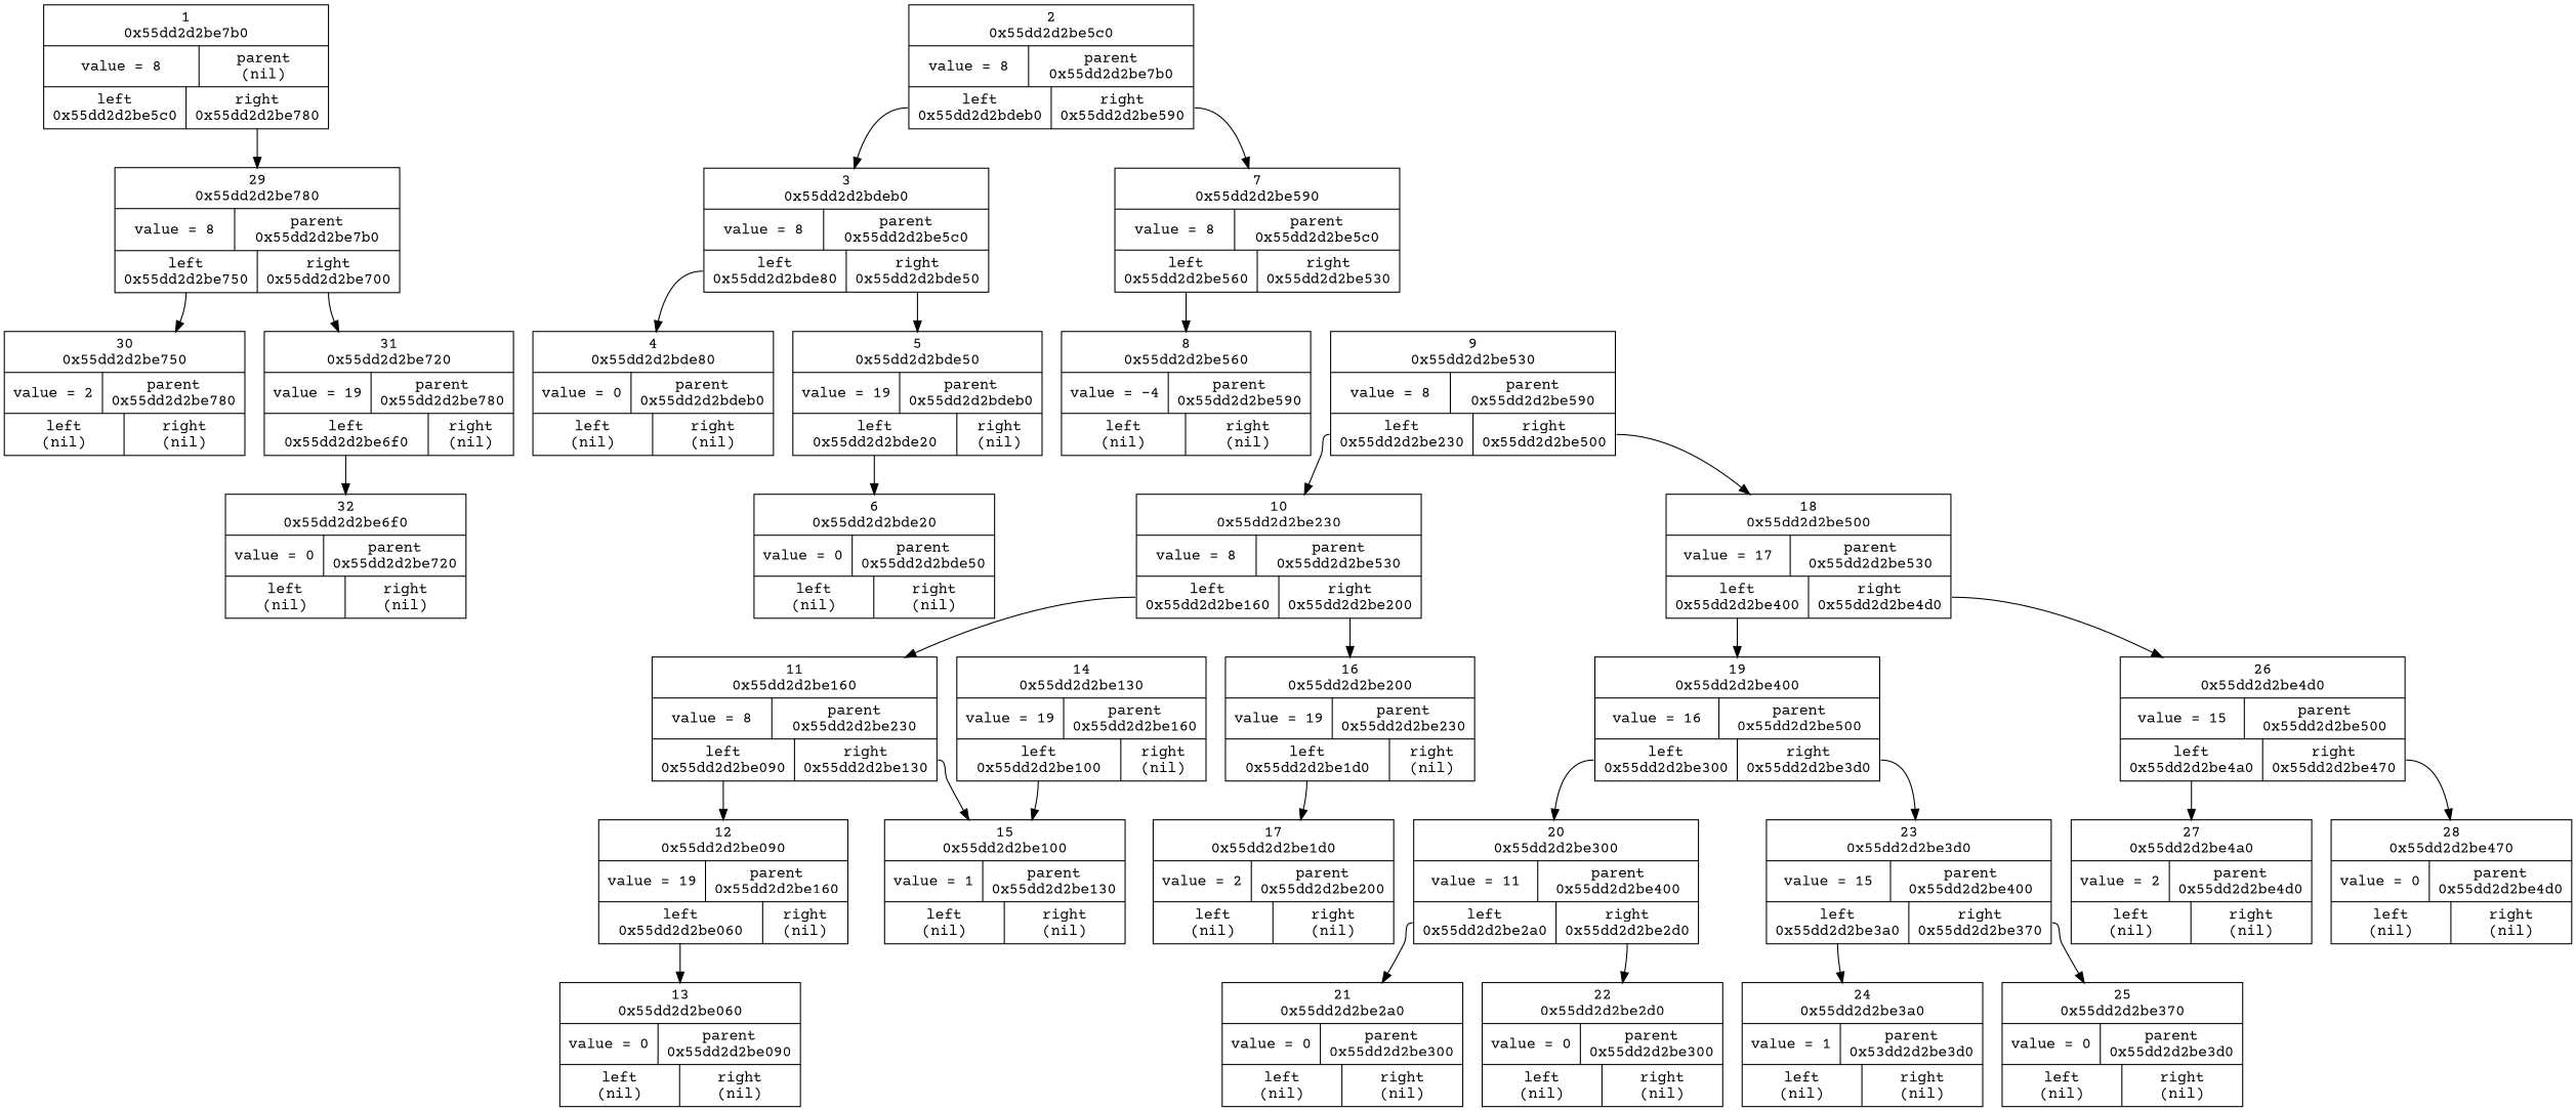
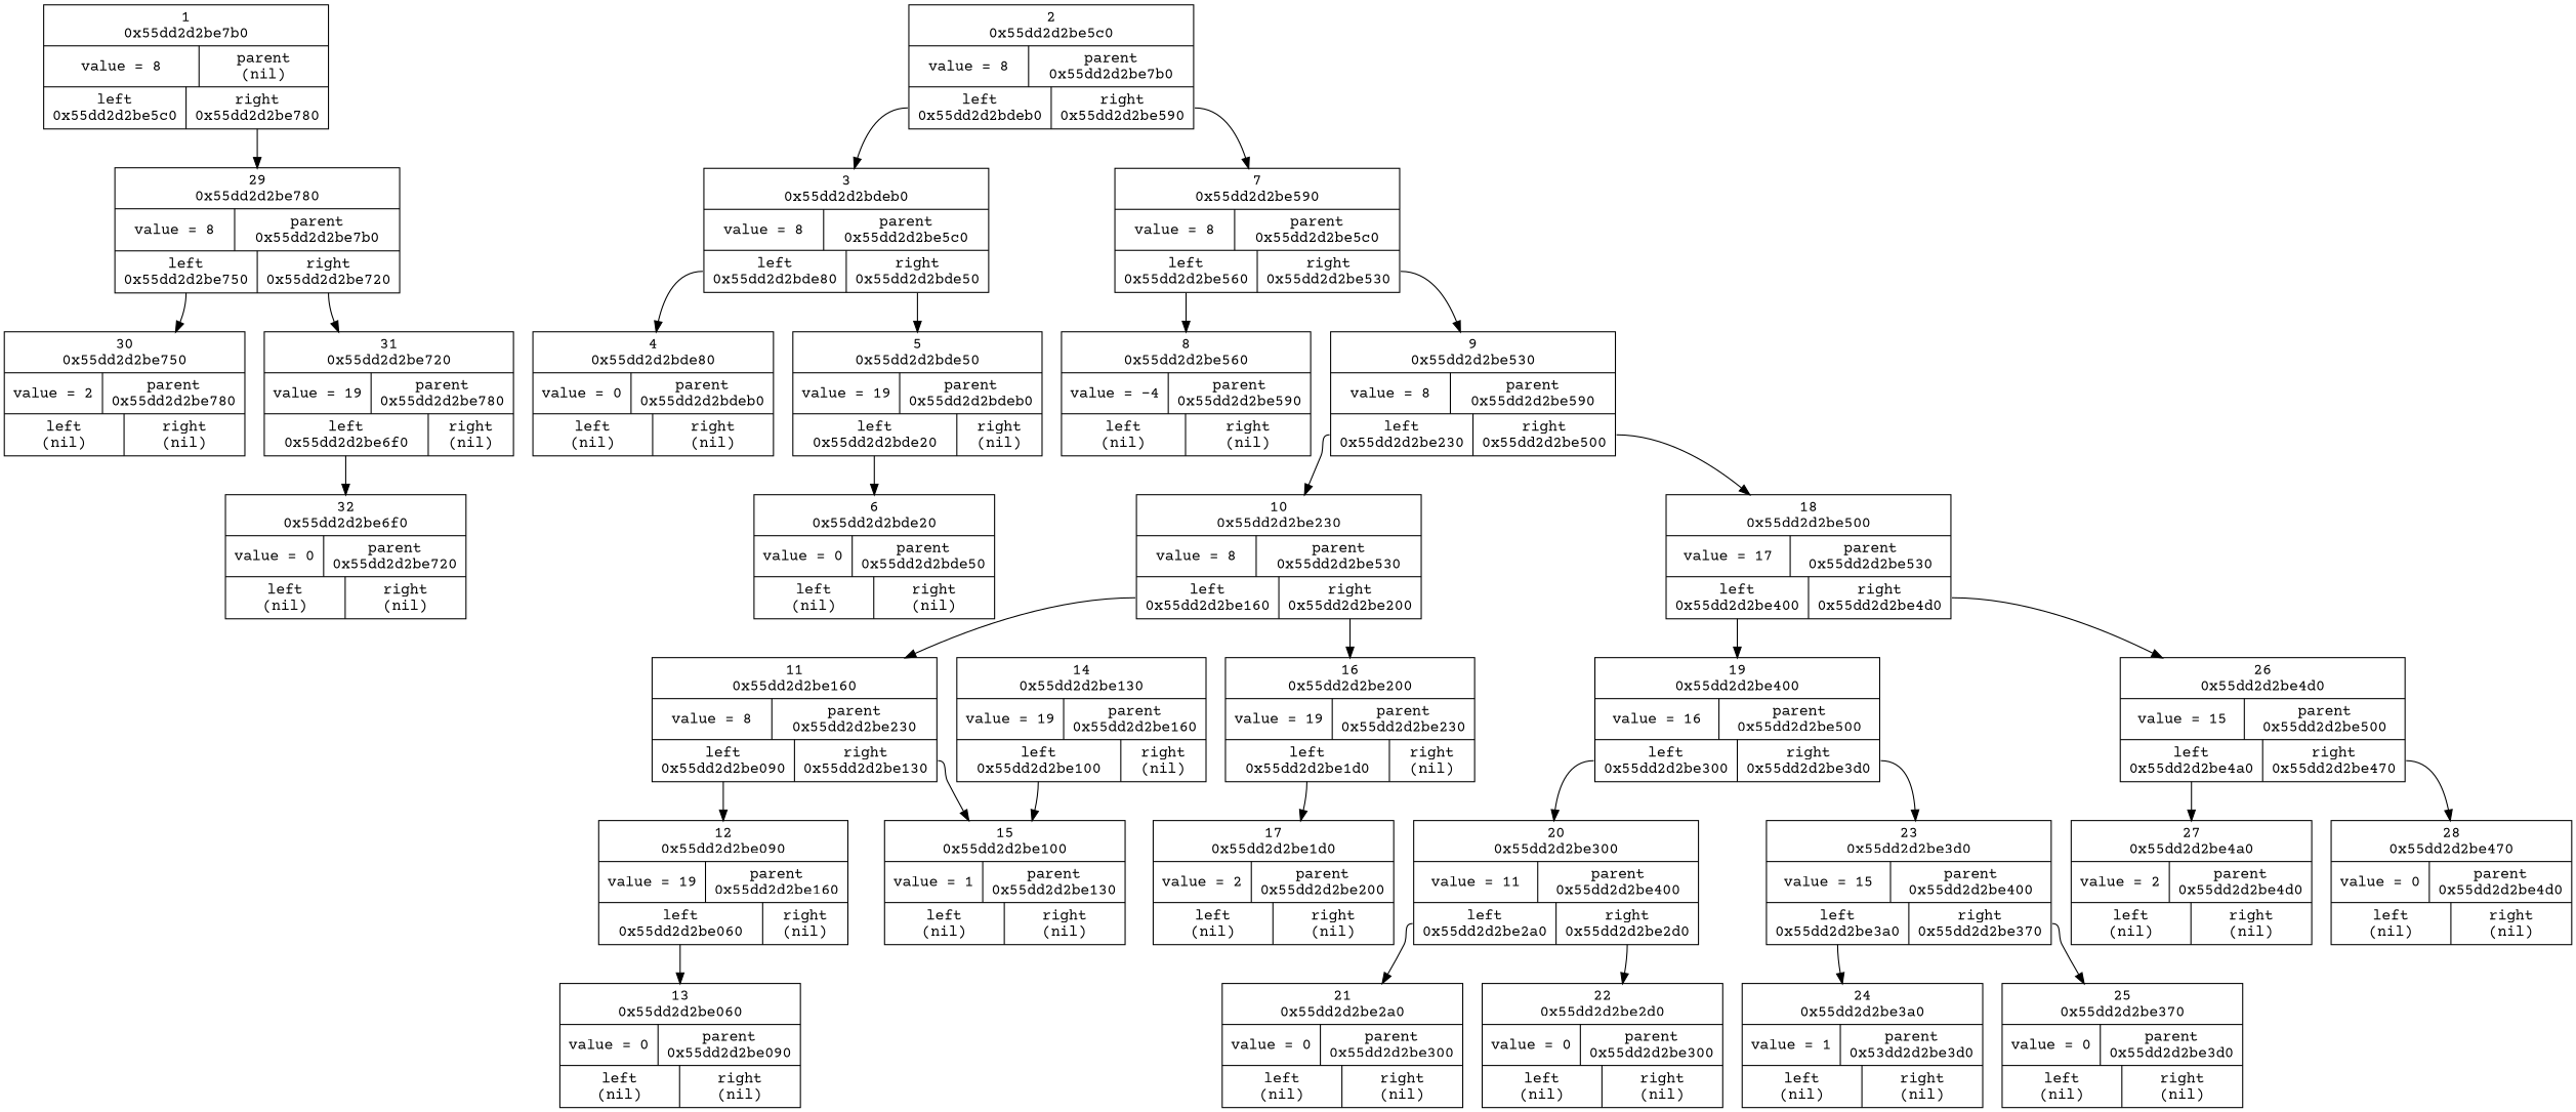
  digraph {
    fontname="Courier Prime"
    rankdir=TB
    node [color=black fontname="Courier Prime" shape=record]
    edge [color=black fontname="Courier Prime" tailport=left]
    n1 [label="{ <pointer> 1\n0x55dd2d2be7b0|  { value = 8\n  | <parent> parent\n(nil) } | { <left> left\n0x55dd2d2be5c0 | <right> right\n0x55dd2d2be780 } }"]
    n2 [label="{ <pointer> 2\n0x55dd2d2be5c0|  { value = 8\n  | <parent> parent\n0x55dd2d2be7b0 } | { <left> left\n0x55dd2d2bdeb0 | <right> right\n0x55dd2d2be590 } }"]
    n3 [label="{ <pointer> 3\n0x55dd2d2bdeb0|  { value = 8\n  | <parent> parent\n0x55dd2d2be5c0 } | { <left> left\n0x55dd2d2bde80 | <right> right\n0x55dd2d2bde50 } }"]
    n4 [label="{ <pointer> 4\n0x55dd2d2bde80|  { value = 0\n  | <parent> parent\n0x55dd2d2bdeb0 } | { <left> left\n(nil) | <right> right\n(nil) } }"]
    n5 [label="{ <pointer> 5\n0x55dd2d2bde50|  { value = 19\n  | <parent> parent\n0x55dd2d2bdeb0 } | { <left> left\n0x55dd2d2bde20 | <right> right\n(nil) } }"]
    n6 [label="{ <pointer> 6\n0x55dd2d2bde20|  { value = 0\n  | <parent> parent\n0x55dd2d2bde50 } | { <left> left\n(nil) | <right> right\n(nil) } }"]
    n7 [label="{ <pointer> 18\n0x55dd2d2be500|  { value = 17\n  | <parent> parent\n0x55dd2d2be530 } | { <left> left\n0x55dd2d2be400 | <right> right\n0x55dd2d2be4d0 } }"]
    n8 [label="{ <pointer> 7\n0x55dd2d2be590|  { value = 8\n  | <parent> parent\n0x55dd2d2be5c0 } | { <left> left\n0x55dd2d2be560 | <right> right\n0x55dd2d2be530 } }"]
    n9 [label="{ <pointer> 8\n0x55dd2d2be560|  { value = -4\n  | <parent> parent\n0x55dd2d2be590 } | { <left> left\n(nil) | <right> right\n(nil) } }"]
    n10 [label="{ <pointer> 9\n0x55dd2d2be530|  { value = 8\n  | <parent> parent\n0x55dd2d2be590 } | { <left> left\n0x55dd2d2be230 | <right> right\n0x55dd2d2be500 } }"]
    n11 [label="{ <pointer> 10\n0x55dd2d2be230|  { value = 8\n  | <parent> parent\n0x55dd2d2be530 } | { <left> left\n0x55dd2d2be160 | <right> right\n0x55dd2d2be200 } }"]
    n12 [label="{ <pointer> 11\n0x55dd2d2be160|  { value = 8\n  | <parent> parent\n0x55dd2d2be230 } | { <left> left\n0x55dd2d2be090 | <right> right\n0x55dd2d2be130 } }"]
    n13 [label="{ <pointer> 20\n0x55dd2d2be300|  { value = 11\n  | <parent> parent\n0x55dd2d2be400 } | { <left> left\n0x55dd2d2be2a0 | <right> right\n0x55dd2d2be2d0 } }"]
    n14 [label="{ <pointer> 12\n0x55dd2d2be090|  { value = 19\n  | <parent> parent\n0x55dd2d2be160 } | { <left> left\n0x55dd2d2be060 | <right> right\n(nil) } }"]
    n15 [label="{ <pointer> 13\n0x55dd2d2be060|  { value = 0\n  | <parent> parent\n0x55dd2d2be090 } | { <left> left\n(nil) | <right> right\n(nil) } }"]
    n16 [label="{ <pointer> 14\n0x55dd2d2be130|  { value = 19\n  | <parent> parent\n0x55dd2d2be160 } | { <left> left\n0x55dd2d2be100 | <right> right\n(nil) } }"]
    n17 [label="{ <pointer> 15\n0x55dd2d2be100|  { value = 1\n  | <parent> parent\n0x55dd2d2be130 } | { <left> left\n(nil) | <right> right\n(nil) } }"]
    n18 [label="{ <pointer> 16\n0x55dd2d2be200|  { value = 19\n  | <parent> parent\n0x55dd2d2be230 } | { <left> left\n0x55dd2d2be1d0 | <right> right\n(nil) } }"]
    n19 [label="{ <pointer> 17\n0x55dd2d2be1d0|  { value = 2\n  | <parent> parent\n0x55dd2d2be200 } | { <left> left\n(nil) | <right> right\n(nil) } }"]
    n20 [label="{ <pointer> 19\n0x55dd2d2be400|  { value = 16\n  | <parent> parent\n0x55dd2d2be500 } | { <left> left\n0x55dd2d2be300 | <right> right\n0x55dd2d2be3d0 } }"]
    n21 [label="{ <pointer> 21\n0x55dd2d2be2a0|  { value = 0\n  | <parent> parent\n0x55dd2d2be300 } | { <left> left\n(nil) | <right> right\n(nil) } }"]
    n22 [label="{ <pointer> 22\n0x55dd2d2be2d0|  { value = 0\n  | <parent> parent\n0x55dd2d2be300 } | { <left> left\n(nil) | <right> right\n(nil) } }"]
    n23 [label="{ <pointer> 23\n0x55dd2d2be3d0|  { value = 15\n  | <parent> parent\n0x55dd2d2be400 } | { <left> left\n0x55dd2d2be3a0 | <right> right\n0x55dd2d2be370 } }"]
    n24 [label="{ <pointer> 24\n0x55dd2d2be3a0|  { value = 1\n  | <parent> parent\n0x53dd2d2be3d0 } | { <left> left\n(nil) | <right> right\n(nil) } }"]
    n25 [label="{ <pointer> 25\n0x55dd2d2be370|  { value = 0\n  | <parent> parent\n0x55dd2d2be3d0 } | { <left> left\n(nil) | <right> right\n(nil) } }"]
    n26 [label="{ <pointer> 26\n0x55dd2d2be4d0|  { value = 15\n  | <parent> parent\n0x55dd2d2be500 } | { <left> left\n0x55dd2d2be4a0 | <right> right\n0x55dd2d2be470 } }"]
    n27 [label="{ <pointer> 27\n0x55dd2d2be4a0|  { value = 2\n  | <parent> parent\n0x55dd2d2be4d0 } | { <left> left\n(nil) | <right> right\n(nil) } }"]
    n28 [label="{ <pointer> 28\n0x55dd2d2be470|  { value = 0\n  | <parent> parent\n0x55dd2d2be4d0 } | { <left> left\n(nil) | <right> right\n(nil) } }"]
-   n29 [label="{ <pointer> 29\n0x55dd2d2be780|  { value = 8\n  | <parent> parent\n0x55dd2d2be7b0 } | { <left> left\n0x55dd2d2be750 | <right> right\n0x55dd2d2be700 } }"]
+   n29 [label="{ <pointer> 29\n0x55dd2d2be780|  { value = 8\n  | <parent> parent\n0x55dd2d2be7b0 } | { <left> left\n0x55dd2d2be750 | <right> right\n0x55dd2d2be720 } }"]
    n30 [label="{ <pointer> 30\n0x55dd2d2be750|  { value = 2\n  | <parent> parent\n0x55dd2d2be780 } | { <left> left\n(nil) | <right> right\n(nil) } }"]
    n31 [label="{ <pointer> 31\n0x55dd2d2be720|  { value = 19\n  | <parent> parent\n0x55dd2d2be780 } | { <left> left\n0x55dd2d2be6f0 | <right> right\n(nil) } }"]
    n32 [label="{ <pointer> 32\n0x55dd2d2be6f0|  { value = 0\n  | <parent> parent\n0x55dd2d2be720 } | { <left> left\n(nil) | <right> right\n(nil) } }"]
    subgraph sub_1 {
      randir=HR
      n1
    }
    subgraph sub_2 {
      randir=HR
      n2
    }
    subgraph sub_3 {
      randir=HR
      n3
    }
    subgraph sub_4 {
      randir=HR
      n4
    }
    subgraph sub_5 {
      randir=HR
      n5
    }
    subgraph sub_6 {
      randir=HR
      n6
    }
    subgraph sub_7 {
      randir=HR
      n7
    }
    subgraph sub_8 {
      randir=HR
      n8
    }
    subgraph sub_9 {
      randir=HR
      n9
    }
    subgraph sub_10 {
      randir=HR
      n10
    }
    subgraph sub_11 {
      randir=HR
      n11
    }
    subgraph sub_12 {
      randir=HR
      n12
    }
    subgraph sub_13 {
      randir=HR
      n13
    }
    subgraph sub_14 {
      randir=HR
      n14
    }
    subgraph sub_15 {
      randir=HR
      n15
    }
    subgraph sub_16 {
      randir=HR
      n16
    }
    subgraph sub_17 {
      randir=HR
      n17
    }
    subgraph sub_18 {
      randir=HR
      n18
    }
    subgraph sub_19 {
      randir=HR
      n19
    }
    subgraph sub_20 {
      randir=HR
      n20
    }
    subgraph sub_21 {
      randir=HR
      n21
    }
    subgraph sub_22 {
      randir=HR
      n22
    }
    subgraph sub_23 {
      randir=HR
      n23
    }
    subgraph sub_24 {
      randir=HR
      n24
    }
    subgraph sub_25 {
      randir=HR
      n25
    }
    subgraph sub_26 {
      randir=HR
      n26
    }
    subgraph sub_27 {
      randir=HR
      n27
    }
    subgraph sub_28 {
      randir=HR
      n28
    }
    subgraph sub_29 {
      randir=HR
      n29
    }
    subgraph sub_30 {
      randir=HR
      n30
    }
    subgraph sub_31 {
      randir=HR
      n31
    }
    subgraph sub_32 {
      randir=HR
      n32
    }
    n1 -> n29 [tailport=right]
    n2 -> n3
    n2 -> n8 [tailport=right]
    n3 -> n4
    n3 -> n5 [tailport=right]
    n5 -> n6
    n7 -> n20
    n7 -> n26 [tailport=right]
    n8 -> n9
+   n8 -> n10 [tailport=right]
    n10 -> n7 [tailport=right]
    n10 -> n11
    n11 -> n12
    n11 -> n18 [tailport=right]
    n12 -> n14
    n12 -> n17 [tailport=right]
    n13 -> n21
    n13 -> n22 [tailport=right]
    n14 -> n15
    n16 -> n17
    n18 -> n19
    n20 -> n13
    n20 -> n23 [tailport=right]
    n23 -> n24
    n23 -> n25 [tailport=right]
    n26 -> n27
    n26 -> n28 [tailport=right]
    n29 -> n30
    n29 -> n31 [tailport=right]
    n31 -> n32
  }
